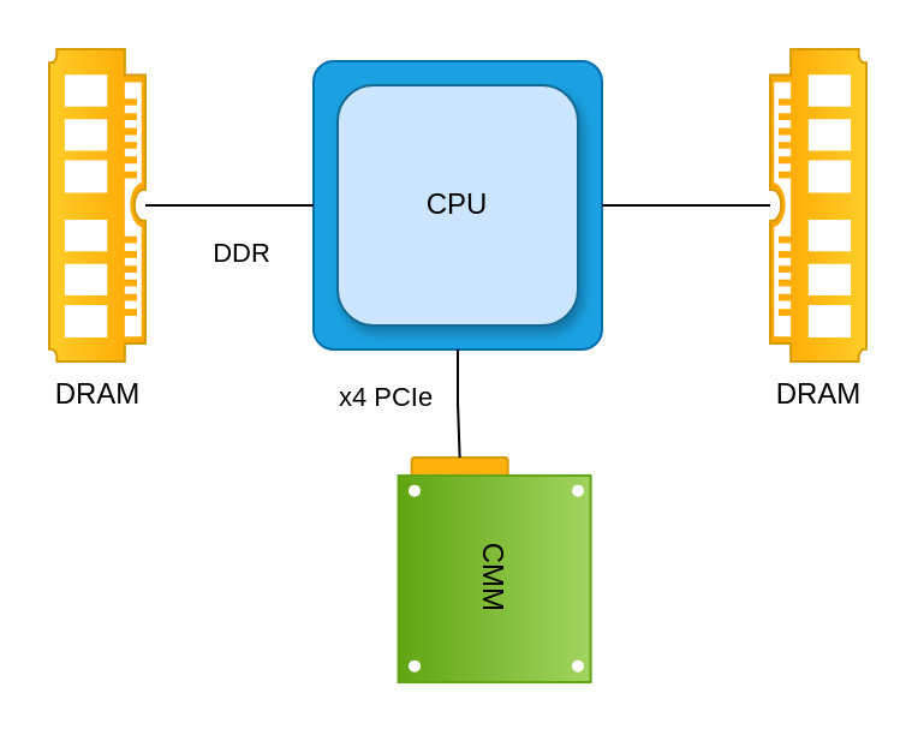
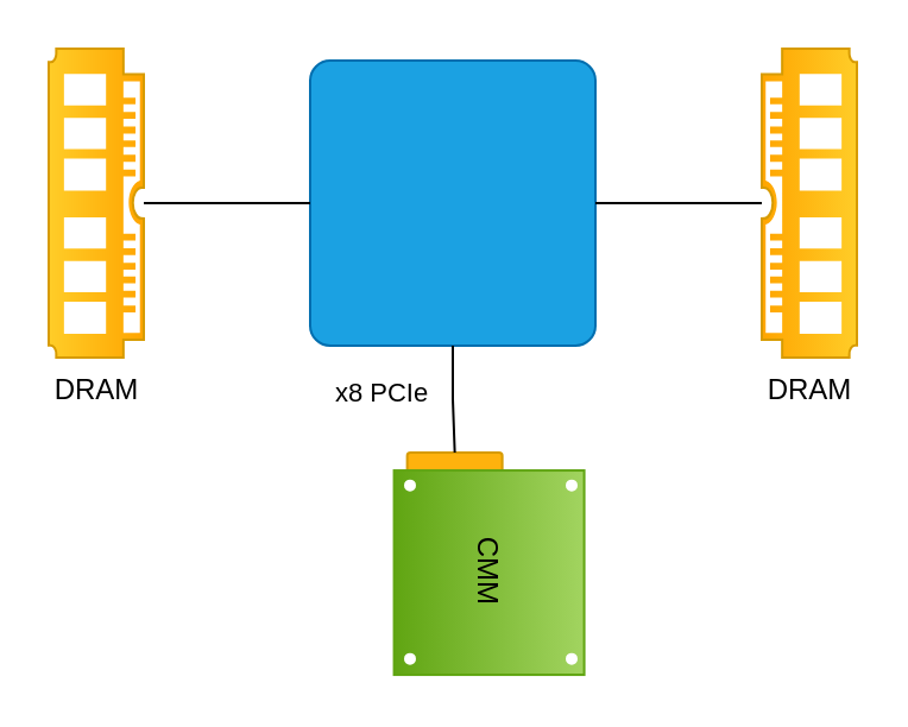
  <mxCell id="0" />
  <mxCell id="1" parent="0" />
  <mxCell id="2" value="" style="group;fillColor=default;gradientColor=none;strokeColor=none;" parent="1" connectable="0" vertex="1"><mxGeometry x="130" y="25" width="120" height="120" as="geometry" /></mxCell>
  <mxCell id="3" value="" style="rounded=1;whiteSpace=wrap;html=1;arcSize=7;fillColor=#1ba1e2;strokeColor=#006EAF;fontColor=#ffffff;" parent="2" vertex="1"><mxGeometry width="120" height="120" as="geometry" /></mxCell>
- <mxCell id="4" value="CPU" style="rounded=1;whiteSpace=wrap;html=1;fillColor=#cce5ff;strokeColor=#146994;shadow=1;" parent="2" vertex="1"><mxGeometry x="10" y="10" width="100" height="100" as="geometry" /></mxCell>
  <mxCell id="5" value="DRAM" style="pointerEvents=1;shadow=0;dashed=0;html=1;strokeColor=#d79b00;fillColor=#ffcd28;labelPosition=center;verticalLabelPosition=bottom;verticalAlign=top;align=center;outlineConnect=0;shape=mxgraph.veeam.ram;fillStyle=auto;direction=north;gradientColor=#ffa500;" parent="1" vertex="1"><mxGeometry x="20" y="20" width="40" height="130" as="geometry" /></mxCell>
  <mxCell id="6" value="DRAM" style="pointerEvents=1;shadow=0;dashed=0;html=1;strokeColor=#d79b00;fillColor=#ffcd28;labelPosition=center;verticalLabelPosition=bottom;verticalAlign=top;align=center;outlineConnect=0;shape=mxgraph.veeam.ram;fillStyle=auto;direction=south;gradientColor=#ffa500;flipV=1;" parent="1" vertex="1"><mxGeometry x="320" y="20" width="40" height="130" as="geometry" /></mxCell>
- <mxCell id="7" value="x4 PCIe" style="text;html=1;align=center;verticalAlign=middle;resizable=0;points=[];autosize=1;strokeColor=none;fillColor=none;fontFamily=Helvetica;fontSize=11;fontColor=default;labelBackgroundColor=default;" parent="1" vertex="1"><mxGeometry x="130" y="150" width="60" height="30" as="geometry" /></mxCell>
+ <mxCell id="7" value="x8 PCIe" style="text;html=1;align=center;verticalAlign=middle;resizable=0;points=[];autosize=1;strokeColor=none;fillColor=none;fontFamily=Helvetica;fontSize=11;fontColor=default;labelBackgroundColor=default;" parent="1" vertex="1"><mxGeometry x="130" y="150" width="60" height="30" as="geometry" /></mxCell>
  <mxCell id="8" value="" style="group" parent="1" connectable="0" vertex="1"><mxGeometry x="165.29" y="189.999" width="80" height="93.531" as="geometry" /></mxCell>
  <mxCell id="9" value="" style="rounded=1;whiteSpace=wrap;html=1;direction=south;fillColor=#ffb20d;arcSize=7;strokeColor=#d79b00;rotation=90;" parent="8" vertex="1"><mxGeometry x="15.71" y="-10.179" width="19.641" height="40" as="geometry" /></mxCell>
  <mxCell id="10" value="&lt;div&gt;&lt;font style=&quot;font-size: 12px;&quot;&gt;CMM&lt;/font&gt;&lt;/div&gt;" style="rounded=0;whiteSpace=wrap;html=1;strokeWidth=1;fillColor=#a2d460;strokeColor=#60a512;fontSize=10;gradientColor=#60a512;rotation=90;" parent="8" vertex="1"><mxGeometry x="-3.0" y="10.531" width="86" height="80" as="geometry" /></mxCell>
  <mxCell id="11" value="" style="ellipse;whiteSpace=wrap;html=1;aspect=fixed;strokeWidth=3;shadow=0;strokeColor=#ffffff;rotation=90;" parent="8" vertex="1"><mxGeometry x="73.71" y="12.821" width="2" height="2" as="geometry" /></mxCell>
  <mxCell id="12" value="" style="ellipse;whiteSpace=wrap;html=1;aspect=fixed;strokeWidth=3;shadow=0;strokeColor=#ffffff;rotation=90;" parent="8" vertex="1"><mxGeometry x="73.71" y="85.821" width="2" height="2" as="geometry" /></mxCell>
  <mxCell id="13" value="" style="ellipse;whiteSpace=wrap;html=1;aspect=fixed;strokeWidth=3;shadow=0;strokeColor=#ffffff;rotation=90;" parent="8" vertex="1"><mxGeometry x="5.71" y="12.821" width="2" height="2" as="geometry" /></mxCell>
  <mxCell id="14" value="" style="ellipse;whiteSpace=wrap;html=1;aspect=fixed;strokeWidth=3;shadow=0;strokeColor=#ffffff;rotation=90;" parent="8" vertex="1"><mxGeometry x="5.71" y="85.821" width="2" height="2" as="geometry" /></mxCell>
  <mxCell id="15" style="edgeStyle=orthogonalEdgeStyle;rounded=0;orthogonalLoop=1;jettySize=auto;html=1;entryX=0.5;entryY=1;entryDx=0;entryDy=0;endArrow=none;endFill=0;" edge="1" parent="1" source="3" target="9"><mxGeometry relative="1" as="geometry" /></mxCell>
  <mxCell id="16" style="edgeStyle=orthogonalEdgeStyle;rounded=0;orthogonalLoop=1;jettySize=auto;html=1;exitX=1;exitY=0.5;exitDx=0;exitDy=0;endArrow=none;endFill=0;" edge="1" parent="1" source="3" target="6"><mxGeometry relative="1" as="geometry" /></mxCell>
  <mxCell id="17" style="edgeStyle=orthogonalEdgeStyle;rounded=0;orthogonalLoop=1;jettySize=auto;html=1;exitX=0;exitY=0.5;exitDx=0;exitDy=0;endArrow=none;endFill=0;" edge="1" parent="1" source="3" target="5"><mxGeometry relative="1" as="geometry" /></mxCell>
- <mxCell id="18" value="DDR" style="text;html=1;align=center;verticalAlign=middle;resizable=0;points=[];autosize=1;strokeColor=none;fillColor=none;fontFamily=Helvetica;fontSize=11;fontColor=default;labelBackgroundColor=default;" vertex="1" parent="1"><mxGeometry x="75" y="90" width="50" height="30" as="geometry" /></mxCell>
